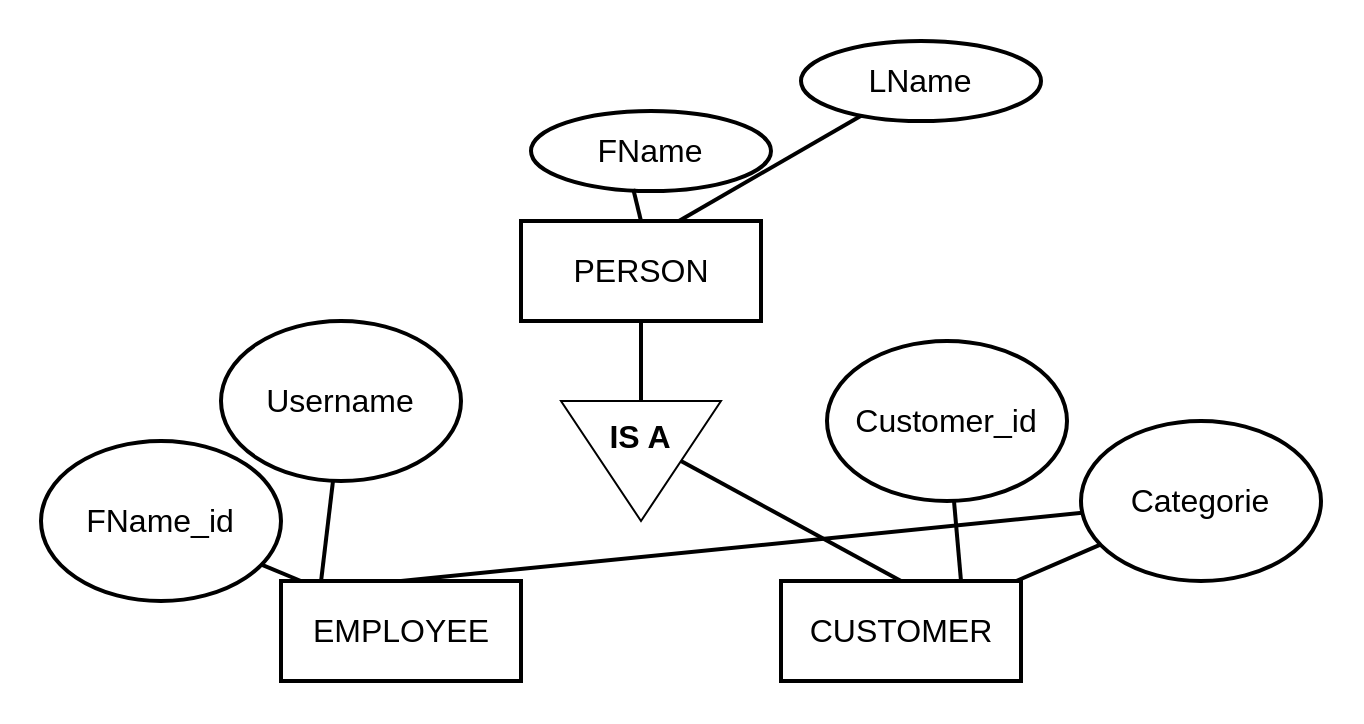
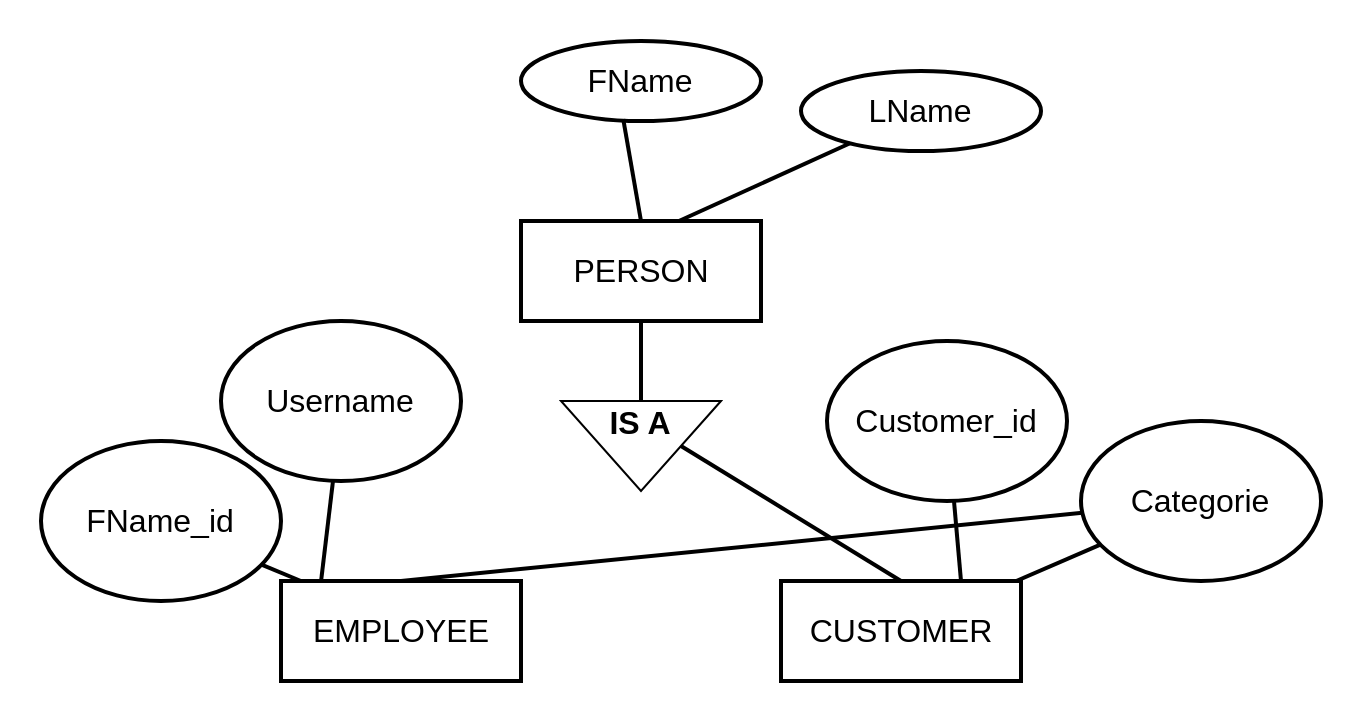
  <mxCell id="0" />
  <mxCell id="1" parent="0" />
  <mxCell id="2" value="PERSON" style="html=1;fillColor=none;fontSize=16;strokeWidth=2;" parent="1" vertex="1"><mxGeometry x="260" y="110" width="120" height="50" as="geometry" /></mxCell>
  <mxCell id="3" value="" style="endArrow=none;html=1;endFill=0;strokeWidth=2;exitX=0;exitY=0.5;exitDx=0;exitDy=0;" parent="1" source="4" target="2" edge="1"><mxGeometry width="50" height="50" relative="1" as="geometry"><mxPoint x="380" y="100" as="sourcePoint" /><mxPoint x="286" y="110" as="targetPoint" /></mxGeometry></mxCell>
- <mxCell id="4" value="IS A" style="triangle;whiteSpace=wrap;html=1;direction=south;fontStyle=1;fontSize=16;spacingBottom=24;" parent="1" vertex="1"><mxGeometry x="280" y="200" width="80" height="60" as="geometry" /></mxCell>
+ <mxCell id="4" value="IS A" style="triangle;whiteSpace=wrap;html=1;direction=south;fontStyle=1;fontSize=16;spacingBottom=24;" parent="1" vertex="1"><mxGeometry x="280" y="200" width="80" height="45" as="geometry" /></mxCell>
  <mxCell id="5" value="EMPLOYEE" style="html=1;fillColor=none;fontSize=16;strokeWidth=2;" parent="1" vertex="1"><mxGeometry x="140" y="290" width="120" height="50" as="geometry" /></mxCell>
  <mxCell id="6" value="" style="endArrow=none;html=1;endFill=0;strokeWidth=2;exitX=0.5;exitY=0;exitDx=0;exitDy=0;" parent="1" source="5" target="17" edge="1"><mxGeometry width="50" height="50" relative="1" as="geometry"><mxPoint x="200" y="380" as="sourcePoint" /><mxPoint x="166" y="290" as="targetPoint" /></mxGeometry></mxCell>
  <mxCell id="7" value="CUSTOMER" style="html=1;fillColor=none;fontSize=16;strokeWidth=2;" parent="1" vertex="1"><mxGeometry x="390" y="290" width="120" height="50" as="geometry" /></mxCell>
  <mxCell id="8" value="" style="endArrow=none;html=1;endFill=0;strokeWidth=2;exitX=0.5;exitY=0;exitDx=0;exitDy=0;entryX=0.5;entryY=0;entryDx=0;entryDy=0;" parent="1" source="7" target="4" edge="1"><mxGeometry width="50" height="50" relative="1" as="geometry"><mxPoint x="450" y="372" as="sourcePoint" /><mxPoint x="556" y="229.98" as="targetPoint" /></mxGeometry></mxCell>
  <mxCell id="9" value="Customer_id" style="ellipse;whiteSpace=wrap;html=1;strokeWidth=2;fillColor=none;fontSize=16;fontStyle=0" parent="1" vertex="1"><mxGeometry x="413" y="170" width="120" height="80" as="geometry" /></mxCell>
  <mxCell id="10" value="" style="endArrow=none;html=1;strokeWidth=2;fontSize=16;exitX=0.75;exitY=0;exitDx=0;exitDy=0;" parent="1" source="7" target="9" edge="1"><mxGeometry width="50" height="50" relative="1" as="geometry"><mxPoint x="586" y="260" as="sourcePoint" /><mxPoint x="390" y="320" as="targetPoint" /></mxGeometry></mxCell>
  <mxCell id="11" value="Username" style="ellipse;whiteSpace=wrap;html=1;strokeWidth=2;fillColor=none;fontSize=16;fontStyle=0" parent="1" vertex="1"><mxGeometry x="110" y="160" width="120" height="80" as="geometry" /></mxCell>
  <mxCell id="12" value="" style="endArrow=none;html=1;strokeWidth=2;fontSize=16;exitX=0.167;exitY=0;exitDx=0;exitDy=0;exitPerimeter=0;" parent="1" source="5" target="11" edge="1"><mxGeometry width="50" height="50" relative="1" as="geometry"><mxPoint x="155.714" y="290" as="sourcePoint" /><mxPoint x="-40" y="350" as="targetPoint" /></mxGeometry></mxCell>
- <mxCell id="13" value="FName" style="ellipse;whiteSpace=wrap;html=1;strokeWidth=2;fillColor=none;fontSize=16;fontStyle=0" parent="1" vertex="1"><mxGeometry x="265" y="55" width="120" height="40" as="geometry" /></mxCell>
+ <mxCell id="13" value="FName" style="ellipse;whiteSpace=wrap;html=1;strokeWidth=2;fillColor=none;fontSize=16;fontStyle=0" parent="1" vertex="1"><mxGeometry x="260" y="20" width="120" height="40" as="geometry" /></mxCell>
  <mxCell id="14" value="" style="endArrow=none;html=1;strokeWidth=2;fontSize=16;entryX=0.426;entryY=0.976;entryDx=0;entryDy=0;entryPerimeter=0;exitX=0.5;exitY=0;exitDx=0;exitDy=0;" parent="1" source="2" target="13" edge="1"><mxGeometry width="50" height="50" relative="1" as="geometry"><mxPoint x="290.555" y="120" as="sourcePoint" /><mxPoint x="208.014" y="67.686" as="targetPoint" /></mxGeometry></mxCell>
- <mxCell id="15" value="LName" style="ellipse;whiteSpace=wrap;html=1;strokeWidth=2;fillColor=none;fontSize=16;fontStyle=0" parent="1" vertex="1"><mxGeometry x="400" y="20" width="120" height="40" as="geometry" /></mxCell>
+ <mxCell id="15" value="LName" style="ellipse;whiteSpace=wrap;html=1;strokeWidth=2;fillColor=none;fontSize=16;fontStyle=0" parent="1" vertex="1"><mxGeometry x="400" y="35" width="120" height="40" as="geometry" /></mxCell>
  <mxCell id="16" value="" style="endArrow=none;html=1;strokeWidth=2;fontSize=16;exitX=0.658;exitY=0;exitDx=0;exitDy=0;exitPerimeter=0;" parent="1" source="2" target="15" edge="1"><mxGeometry width="50" height="50" relative="1" as="geometry"><mxPoint x="330" y="120" as="sourcePoint" /><mxPoint x="321.12" y="69.04" as="targetPoint" /></mxGeometry></mxCell>
  <mxCell id="17" value="Categorie" style="ellipse;whiteSpace=wrap;html=1;strokeWidth=2;fillColor=none;fontSize=16;fontStyle=0" vertex="1" parent="1"><mxGeometry x="540" y="210" width="120" height="80" as="geometry" /></mxCell>
  <mxCell id="18" value="" style="endArrow=none;html=1;strokeWidth=2;fontSize=16;" edge="1" parent="1" target="17" source="7"><mxGeometry width="50" height="50" relative="1" as="geometry"><mxPoint x="530" y="375" as="sourcePoint" /><mxPoint x="440" y="405" as="targetPoint" /></mxGeometry></mxCell>
  <mxCell id="19" value="FName_id" style="ellipse;whiteSpace=wrap;html=1;strokeWidth=2;fillColor=none;fontSize=16;fontStyle=0" vertex="1" parent="1"><mxGeometry x="20" y="220" width="120" height="80" as="geometry" /></mxCell>
  <mxCell id="20" value="" style="endArrow=none;html=1;strokeWidth=2;fontSize=16;exitX=0.083;exitY=0;exitDx=0;exitDy=0;exitPerimeter=0;" edge="1" parent="1" target="19" source="5"><mxGeometry width="50" height="50" relative="1" as="geometry"><mxPoint x="60" y="230" as="sourcePoint" /><mxPoint x="-30" y="260" as="targetPoint" /></mxGeometry></mxCell>
